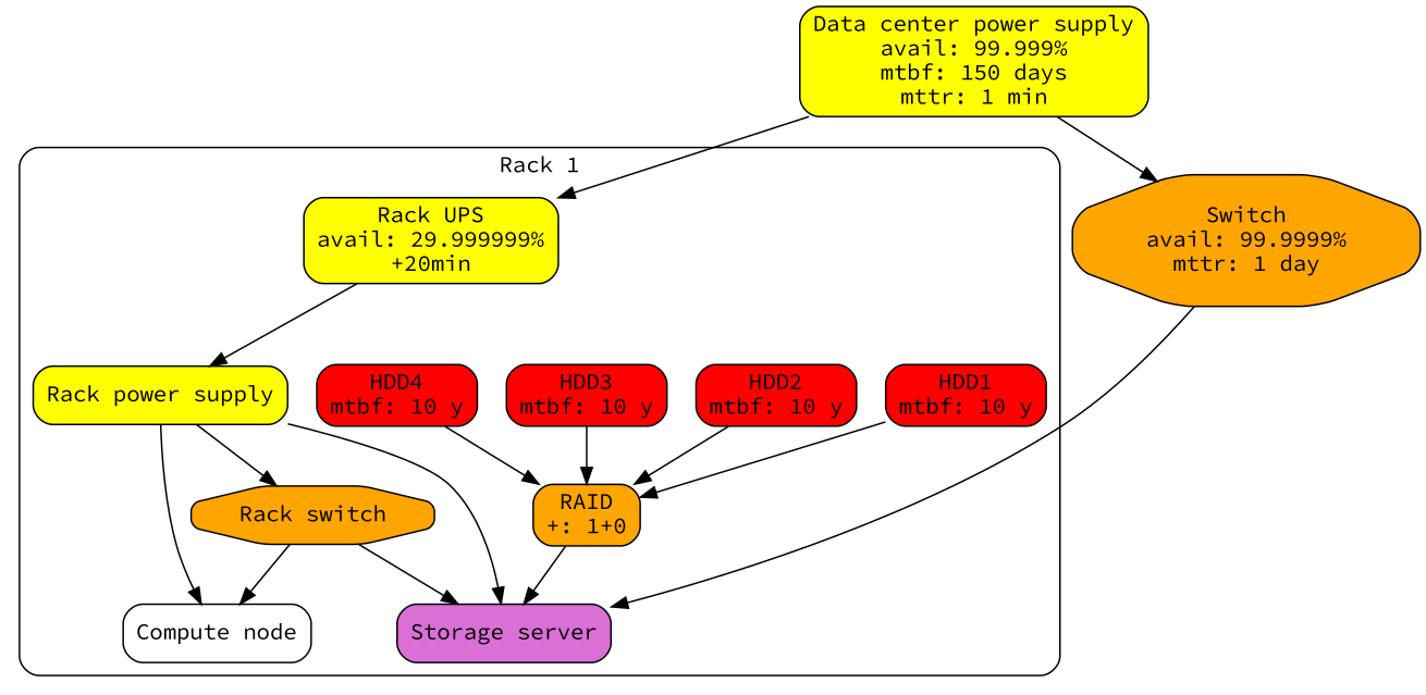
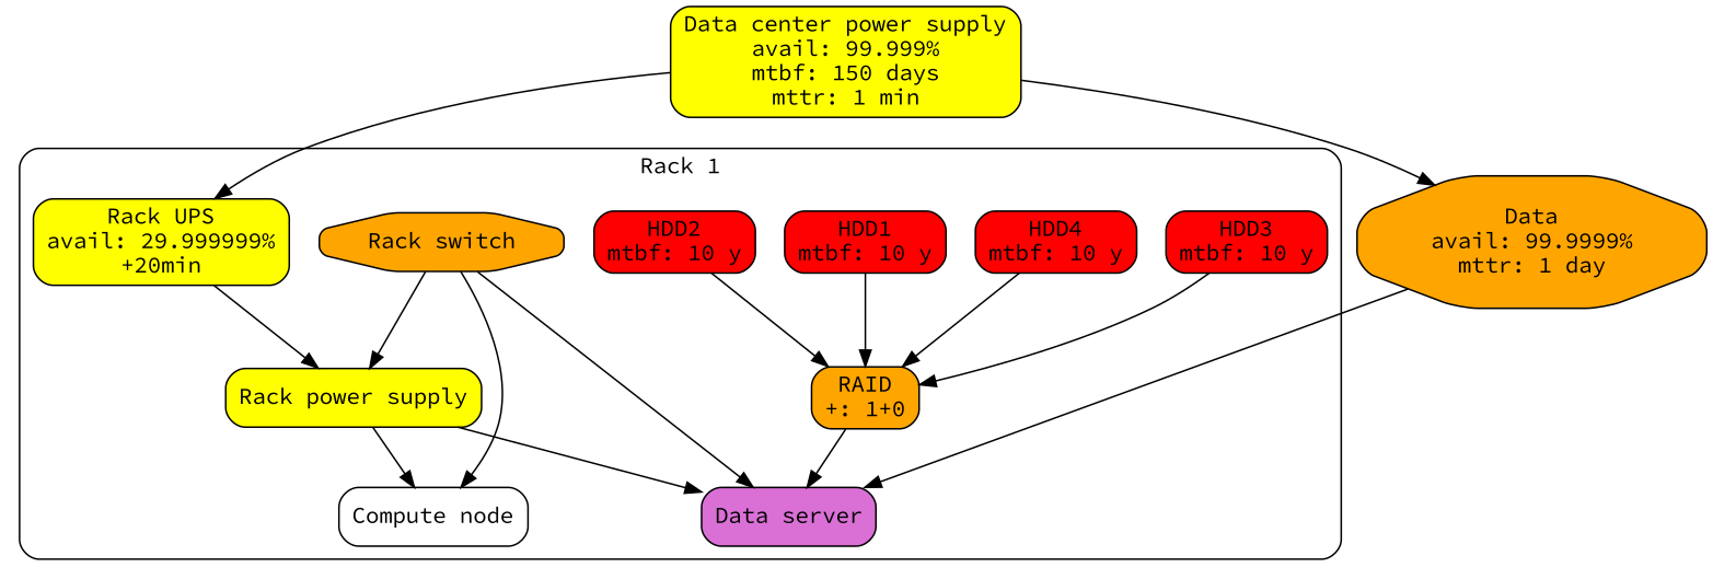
  digraph {
    fontname="Source Code Pro"
    node [fillcolor=red fontname="Source Code Pro" shape=box style="filled, rounded"]
    edge [fontname="Source Code Pro"]
    n1 [fillcolor=white label="Compute node\n"]
-   n2 [fillcolor=orchid label="Storage server"]
+   n2 [fillcolor=orchid label="Data server"]
    n3 [fillcolor=orange label="RAID\n+: 1+0"]
    n4 [label="HDD1\nmtbf: 10 y"]
    n5 [label="HDD2\nmtbf: 10 y"]
    n6 [label="HDD3\nmtbf: 10 y"]
    n7 [label="HDD4\nmtbf: 10 y"]
    n8 [fillcolor=orange label="Rack switch" shape=octagon]
    n9 [fillcolor=yellow label="Rack UPS\navail: 29.999999%\n+20min" shape=rectangle style="rounded, filled"]
    n10 [fillcolor=yellow label="Rack power supply" shape=rectangle style="rounded, filled"]
    n11 [fillcolor=yellow label="Data center power supply\navail: 99.999%\nmtbf: 150 days\nmttr: 1 min" shape=rectangle style="rounded, filled"]
-   n12 [fillcolor=orange label="Switch\navail: 99.9999%\nmttr: 1 day" shape=octagon]
+   n12 [fillcolor=orange label="Data\navail: 99.9999%\nmttr: 1 day" shape=octagon]
    subgraph cluster_1 {
      label="Rack 1"
      style=rounded
      n9
      n10
      subgraph sub_2 {
        label="Rack 1"
        rank=same
        style=rounded
        n1
        n2
      }
      subgraph sub_3 {
        label="Rack 1"
        rank=same
        style=rounded
        n3
      }
      subgraph sub_4 {
        label="Rack 1"
        rank=same
        style=rounded
        n4
        n5
        n6
        n7
      }
      subgraph sub_5 {
        label="Rack 1"
        rank=same
        style=rounded
        n8
      }
    }
    n3 -> n2
    n4 -> n3
    n5 -> n3
    n6 -> n3
    n7 -> n3
    n8 -> n1
    n8 -> n2
    n9 -> n10
    n10 -> n1
    n10 -> n2
-   n10 -> n8
+   n8 -> n10
    n11 -> n9
    n11 -> n12
    n12 -> n2
  }
